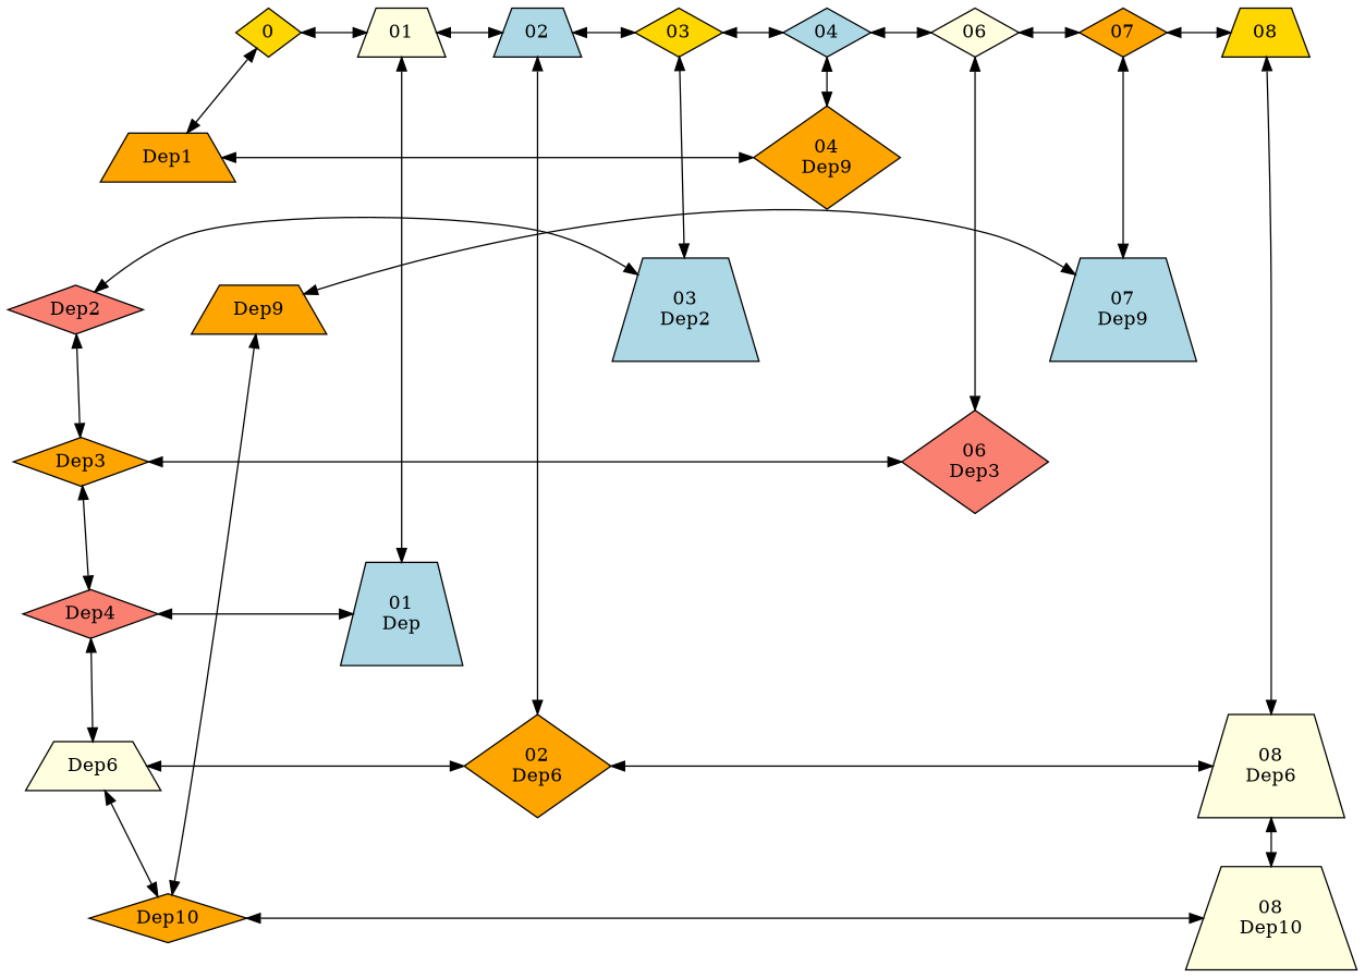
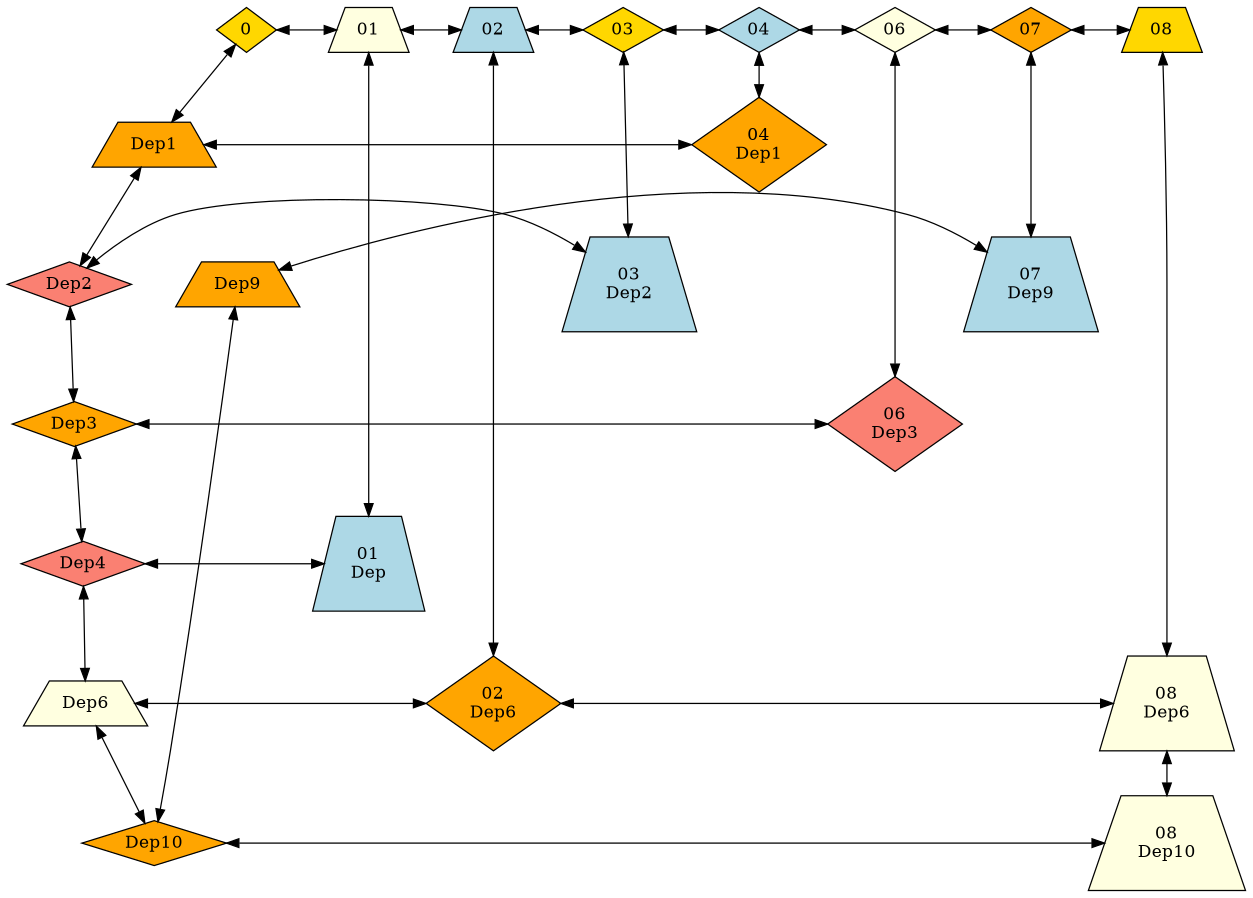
  digraph {
    nodesep=0.5
    rankdir=TB
    node [fillcolor=orange shape=diamond style=filled]
    edge [dir=both]
    n1 [fillcolor=gold height=0.5 label=0 width=0.5]
    n2 [fillcolor=lightyellow height=0.5 label=01 shape=trapezium width=0.5]
    n3 [fillcolor=lightblue height=0.5 label=02 shape=trapezium width=0.5]
    n4 [fillcolor=gold height=0.5 label=03 width=0.5]
    n5 [fillcolor=lightblue height=0.5 label=04 width=0.5]
    n6 [fillcolor=lightyellow height=0.5 label=06 width=0.5]
    n7 [height=0.5 label=07 width=0.5]
    n8 [fillcolor=gold height=0.5 label=08 shape=trapezium width=0.5]
    n9 [height=0.5 label=Dep1 shape=trapezium width=0.5]
-   n10 [height=0.5 label="04\nDep9" width=0.5]
+   n10 [height=0.5 label="04\nDep1" width=0.5]
    n11 [fillcolor=salmon height=0.5 label=Dep2 width=0.5]
    n12 [fillcolor=lightblue height=0.5 label="03\nDep2" shape=trapezium width=0.5]
    n13 [height=0.5 label=Dep3 width=0.5]
    n14 [fillcolor=salmon height=0.5 label="06\nDep3" width=0.5]
    n15 [fillcolor=salmon height=0.5 label=Dep4 width=0.5]
    n16 [fillcolor=lightblue height=0.5 label="01\nDep" shape=trapezium width=0.5]
    n17 [fillcolor=lightyellow height=0.5 label=Dep6 shape=trapezium width=0.5]
    n18 [height=0.5 label="02\nDep6" width=0.5]
    n19 [height=0.5 label=Dep9 shape=trapezium width=0.5]
    n20 [fillcolor=lightblue height=0.5 label="07\nDep9" shape=trapezium width=0.5]
    n21 [fillcolor=lightyellow height=0.5 label="08\nDep6" shape=trapezium width=0.5]
    n22 [height=0.5 label=Dep10 width=0.5]
    n23 [fillcolor=lightyellow height=0.5 label="08\nDep10" shape=trapezium width=0.5]
    subgraph sub_1 {
      rank=same
      n1
      n2
      n3
      n4
      n5
      n6
      n7
      n8
    }
    subgraph sub_2 {
      rank=same
      n9
      n10
    }
    subgraph sub_3 {
      rank=same
      n11
      n12
    }
    subgraph sub_4 {
      rank=same
      n13
      n14
    }
    subgraph sub_5 {
      rank=same
      n15
      n16
    }
    subgraph sub_6 {
      rank=same
      n17
      n18
    }
    subgraph sub_7 {
      rank=same
      n19
      n20
    }
    subgraph sub_8 {
      rank=same
      n17
      n21
    }
    subgraph sub_9 {
      rank=same
      n17
      n21
    }
    subgraph sub_10 {
      rank=same
      n22
      n23
    }
    n1 -> n2
    n1 -> n9
    n2 -> n3
    n2 -> n16
    n3 -> n4
    n3 -> n18
    n4 -> n5
    n4 -> n12
    n5 -> n6
    n5 -> n10
    n6 -> n7
    n6 -> n14
    n7 -> n8
    n7 -> n20
    n8 -> n21
    n9 -> n10 [constraint=false]
+   n9 -> n11
    n11 -> n12 [constraint=false]
    n11 -> n13
    n13 -> n14 [constraint=false]
    n13 -> n15
    n15 -> n16 [constraint=false]
    n15 -> n17
    n17 -> n18 [constraint=false]
    n17 -> n22
    n18 -> n21 [constraint=false]
    n19 -> n20 [constraint=false]
    n19 -> n22
    n21 -> n23
    n22 -> n23 [constraint=false]
  }
